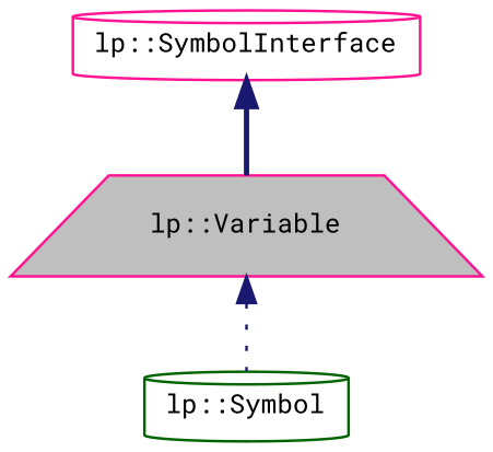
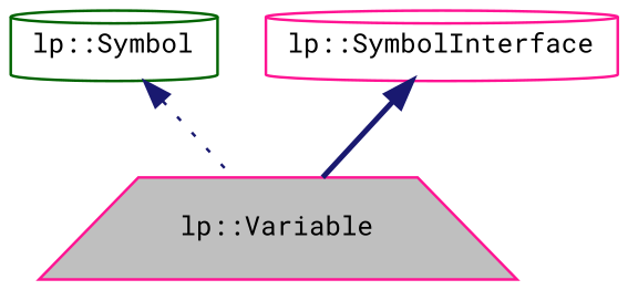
  digraph {
    fontname="Roboto Mono"
    node [color=deeppink fillcolor=white fontname="Roboto Mono" fontsize=10 shape=cylinder style=filled]
    edge [color=midnightblue dir=back fontname="Roboto Mono" fontsize=10 labelfontname=Helvetica labelfontsize=10]
    n1 [fillcolor=grey75 fontcolor=black height=0.2 label="lp::Variable" shape=trapezium width=0.4]
    n2 [color=darkgreen height=0.2 label="lp::Symbol" width=0.4]
    n3 [height=0.2 label="lp::SymbolInterface" width=0.4]
-   n1 -> n2 [style=dotted]
+   n2 -> n1 [style=dotted]
    n3 -> n1 [style=bold]
  }
